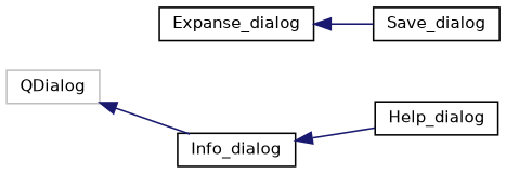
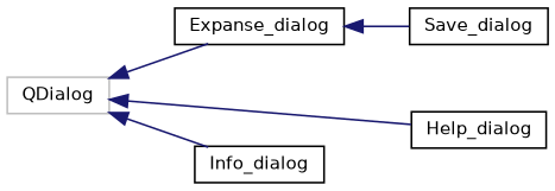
  digraph {
    rankdir=LR
    node [color=black fillcolor=white fontname=Helvetica fontsize=10 shape=record style=filled]
    edge [color=midnightblue dir=back fontname=Helvetica fontsize=10 labelfontname=Helvetica labelfontsize=10 style=solid]
    n1 [color=grey75 height=0.2 label=QDialog width=0.4]
    n2 [height=0.2 label=Expanse_dialog width=0.4]
    n3 [height=0.2 label=Help_dialog width=0.4]
    n4 [height=0.2 label=Info_dialog width=0.4]
    n5 [height=0.2 label=Save_dialog width=0.4]
-   n4 -> n3
+   n1 -> n2
+   n1 -> n3
    n1 -> n4
    n2 -> n5
  }
